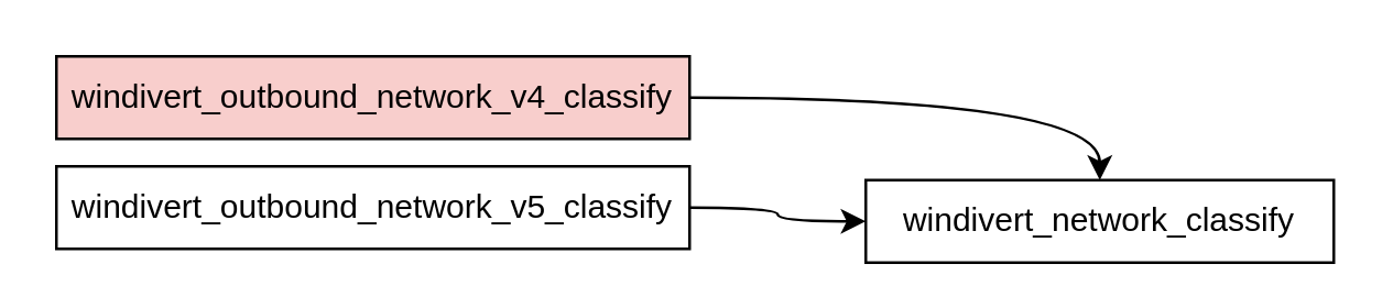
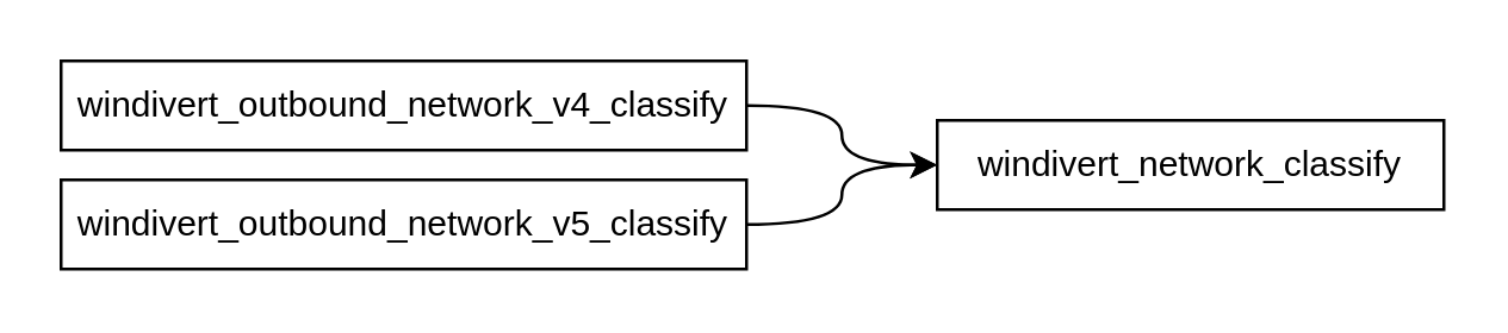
  <mxCell id="0" />
  <mxCell id="1" parent="0" />
  <mxCell id="2" style="edgeStyle=orthogonalEdgeStyle;rounded=0;orthogonalLoop=1;jettySize=auto;html=1;exitX=1;exitY=0.5;exitDx=0;exitDy=0;curved=1;" edge="1" parent="1" source="3" target="6"><mxGeometry relative="1" as="geometry" /></mxCell>
- <mxCell id="3" value="windivert_outbound_network_v4_classify" style="rounded=0;whiteSpace=wrap;html=1;fillColor=#f8cecc;" vertex="1" parent="1"><mxGeometry x="20" y="20" width="230" height="30" as="geometry" /></mxCell>
+ <mxCell id="3" value="windivert_outbound_network_v4_classify" style="rounded=0;whiteSpace=wrap;html=1;" vertex="1" parent="1"><mxGeometry x="20" y="20" width="230" height="30" as="geometry" /></mxCell>
  <mxCell id="4" style="edgeStyle=orthogonalEdgeStyle;rounded=0;orthogonalLoop=1;jettySize=auto;html=1;exitX=1;exitY=0.5;exitDx=0;exitDy=0;entryX=0;entryY=0.5;entryDx=0;entryDy=0;curved=1;" edge="1" parent="1" source="5" target="6"><mxGeometry relative="1" as="geometry" /></mxCell>
  <mxCell id="5" value="windivert_outbound_network_v5_classify" style="rounded=0;whiteSpace=wrap;html=1;" vertex="1" parent="1"><mxGeometry x="20" y="60" width="230" height="30" as="geometry" /></mxCell>
- <mxCell id="6" value="windivert_network_classify" style="rounded=0;whiteSpace=wrap;html=1;" vertex="1" parent="1"><mxGeometry x="314" y="65" width="170" height="30" as="geometry" /></mxCell>
+ <mxCell id="6" value="windivert_network_classify" style="rounded=0;whiteSpace=wrap;html=1;" vertex="1" parent="1"><mxGeometry x="314" y="40" width="170" height="30" as="geometry" /></mxCell>
